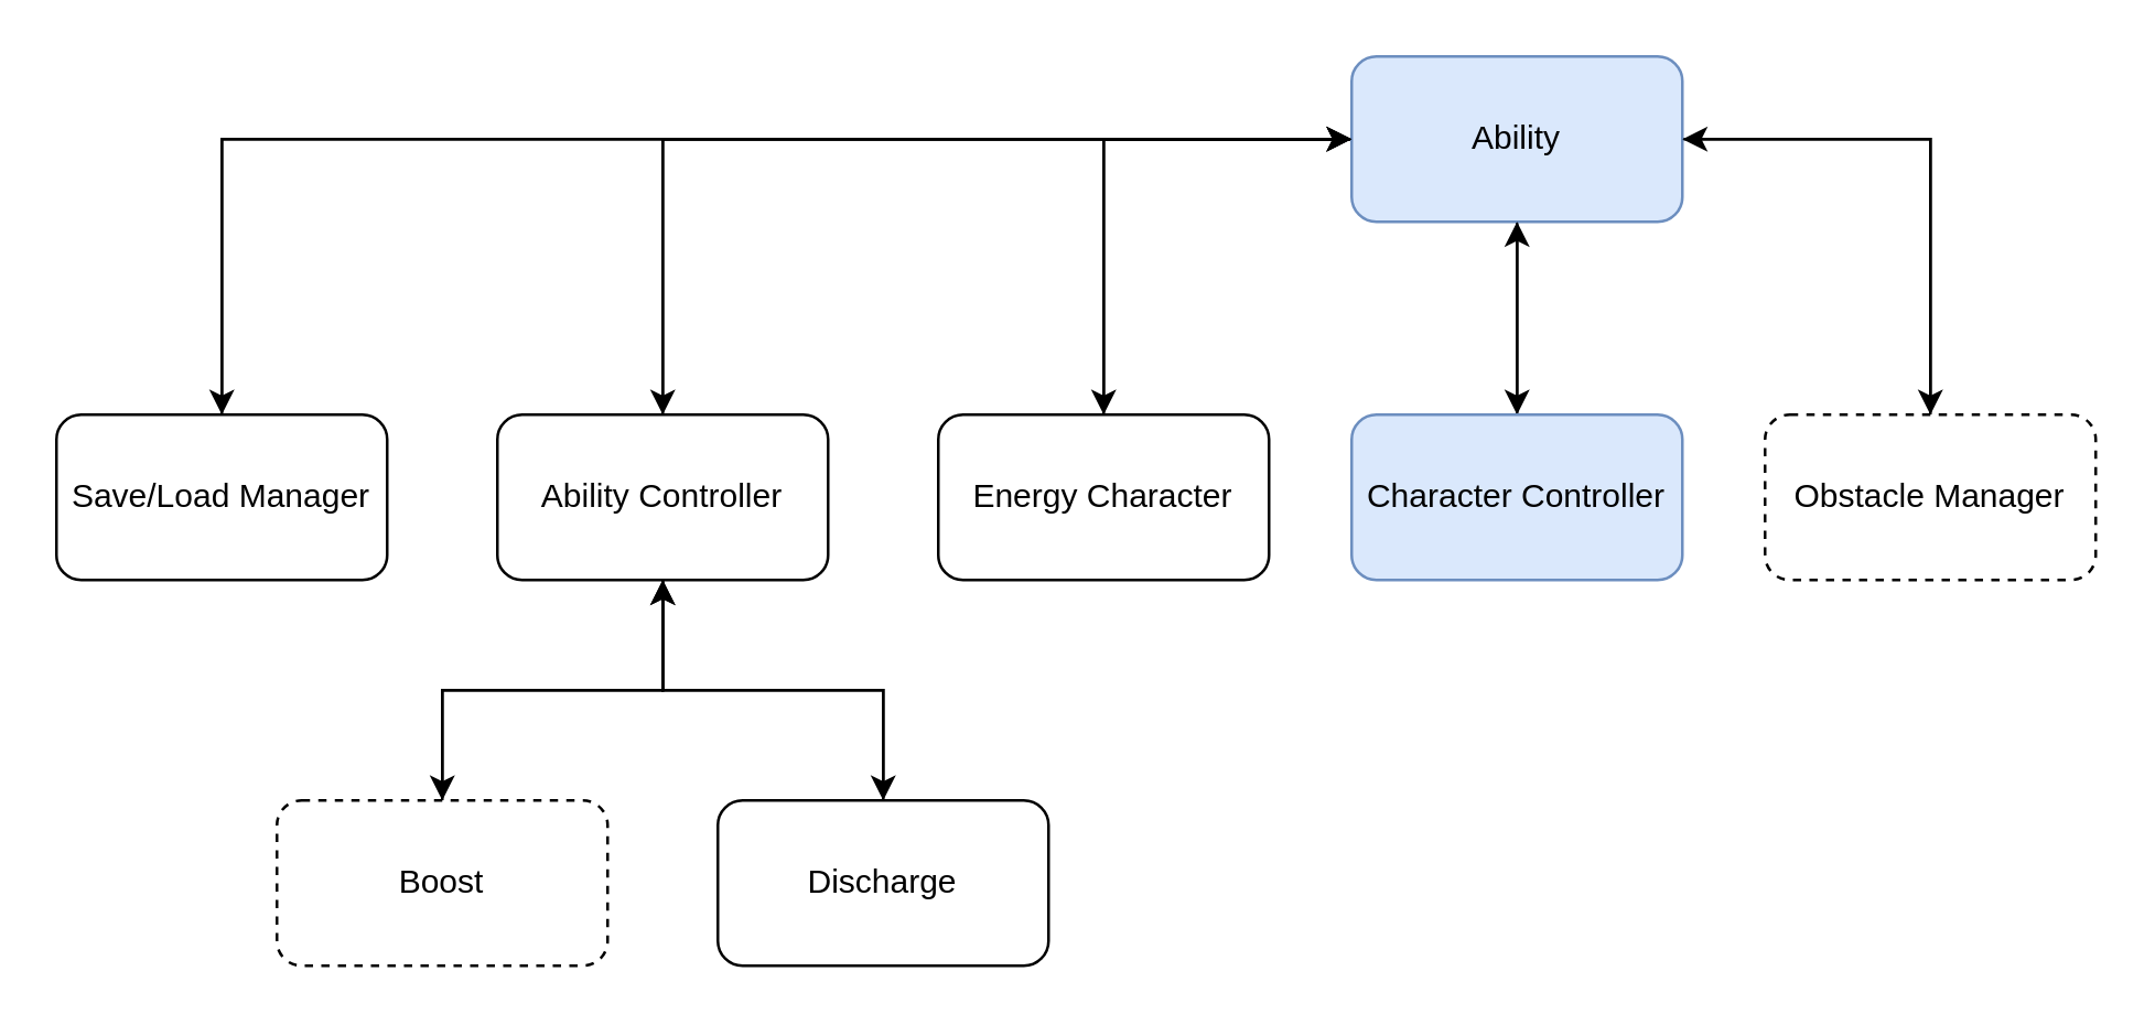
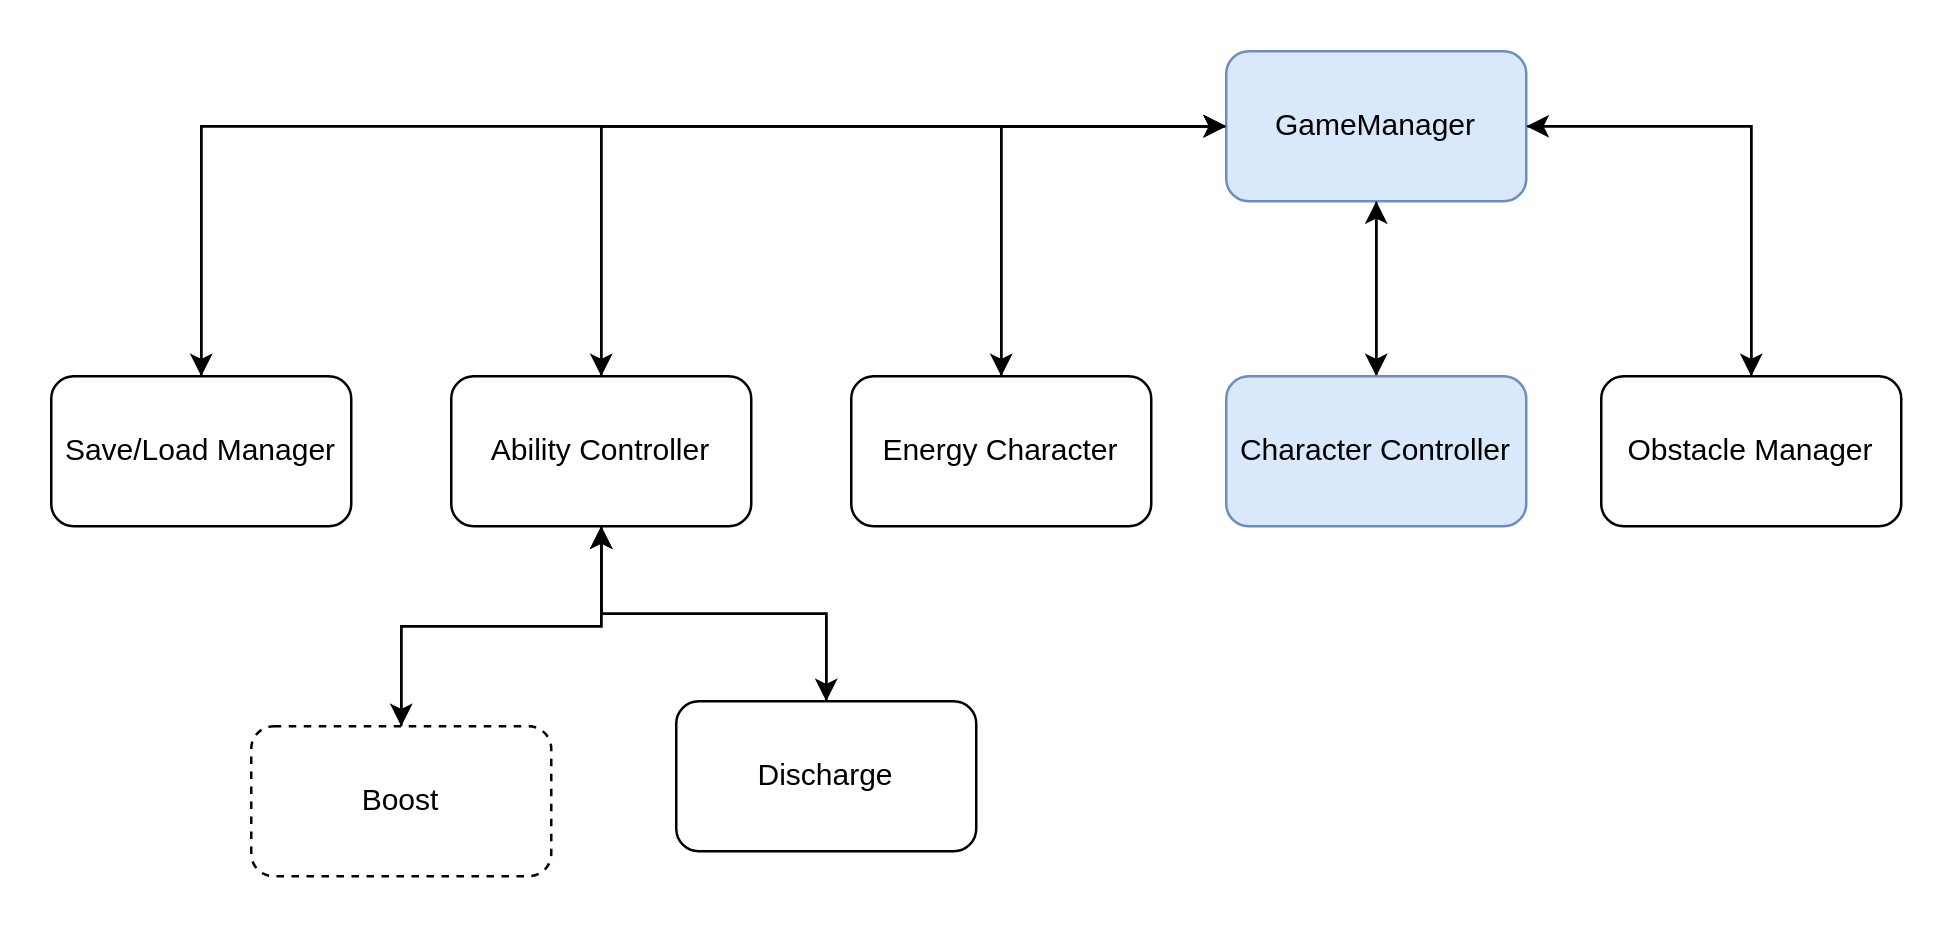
  <mxCell id="0" />
  <mxCell id="1" parent="0" />
  <mxCell id="2" style="edgeStyle=orthogonalEdgeStyle;rounded=0;orthogonalLoop=1;jettySize=auto;html=1;entryX=0.5;entryY=0;entryDx=0;entryDy=0;" parent="1" source="7" target="9" edge="1"><mxGeometry relative="1" as="geometry"><mxPoint x="680" y="150" as="targetPoint" /></mxGeometry></mxCell>
  <mxCell id="3" style="edgeStyle=orthogonalEdgeStyle;rounded=0;orthogonalLoop=1;jettySize=auto;html=1;entryX=0.5;entryY=0;entryDx=0;entryDy=0;" parent="1" source="7" target="11" edge="1"><mxGeometry relative="1" as="geometry" /></mxCell>
  <mxCell id="4" style="edgeStyle=orthogonalEdgeStyle;rounded=0;orthogonalLoop=1;jettySize=auto;html=1;entryX=0.5;entryY=0;entryDx=0;entryDy=0;" parent="1" source="7" target="14" edge="1"><mxGeometry relative="1" as="geometry" /></mxCell>
  <mxCell id="5" style="edgeStyle=orthogonalEdgeStyle;rounded=0;orthogonalLoop=1;jettySize=auto;html=1;entryX=0.5;entryY=0;entryDx=0;entryDy=0;" parent="1" source="7" target="17" edge="1"><mxGeometry relative="1" as="geometry" /></mxCell>
  <mxCell id="6" style="edgeStyle=orthogonalEdgeStyle;rounded=0;orthogonalLoop=1;jettySize=auto;html=1;entryX=0.5;entryY=0;entryDx=0;entryDy=0;" parent="1" source="7" target="21" edge="1"><mxGeometry relative="1" as="geometry" /></mxCell>
- <mxCell id="7" value="Ability" style="rounded=1;whiteSpace=wrap;html=1;fillColor=#dae8fc;strokeColor=#6c8ebf;" parent="1" vertex="1"><mxGeometry x="490" y="20" width="120" height="60" as="geometry" /></mxCell>
+ <mxCell id="7" value="GameManager" style="rounded=1;whiteSpace=wrap;html=1;fillColor=#dae8fc;strokeColor=#6c8ebf;" parent="1" vertex="1"><mxGeometry x="490" y="20" width="120" height="60" as="geometry" /></mxCell>
  <mxCell id="8" style="edgeStyle=orthogonalEdgeStyle;rounded=0;orthogonalLoop=1;jettySize=auto;html=1;entryX=0.5;entryY=1;entryDx=0;entryDy=0;exitX=0.5;exitY=0;exitDx=0;exitDy=0;" parent="1" source="9" target="7" edge="1"><mxGeometry relative="1" as="geometry" /></mxCell>
  <mxCell id="9" value="Character Controller" style="rounded=1;whiteSpace=wrap;html=1;fillColor=#dae8fc;strokeColor=#6c8ebf;" parent="1" vertex="1"><mxGeometry x="490" y="150" width="120" height="60" as="geometry" /></mxCell>
  <mxCell id="10" style="edgeStyle=orthogonalEdgeStyle;rounded=0;orthogonalLoop=1;jettySize=auto;html=1;entryX=0;entryY=0.5;entryDx=0;entryDy=0;exitX=0.5;exitY=0;exitDx=0;exitDy=0;" parent="1" source="11" target="7" edge="1"><mxGeometry relative="1" as="geometry" /></mxCell>
  <mxCell id="11" value="Energy Character" style="rounded=1;whiteSpace=wrap;html=1;" parent="1" vertex="1"><mxGeometry x="340" y="150" width="120" height="60" as="geometry" /></mxCell>
  <mxCell id="12" style="edgeStyle=orthogonalEdgeStyle;rounded=0;orthogonalLoop=1;jettySize=auto;html=1;entryX=0;entryY=0.5;entryDx=0;entryDy=0;exitX=0.5;exitY=0;exitDx=0;exitDy=0;" parent="1" source="14" target="7" edge="1"><mxGeometry relative="1" as="geometry" /></mxCell>
  <mxCell id="13" style="edgeStyle=orthogonalEdgeStyle;rounded=0;orthogonalLoop=1;jettySize=auto;html=1;exitX=0.5;exitY=1;exitDx=0;exitDy=0;entryX=0.5;entryY=0;entryDx=0;entryDy=0;" edge="1" parent="1" source="14" target="23"><mxGeometry relative="1" as="geometry"><mxPoint x="310" y="260" as="targetPoint" /></mxGeometry></mxCell>
  <mxCell id="14" value="Ability Controller" style="rounded=1;whiteSpace=wrap;html=1;" parent="1" vertex="1"><mxGeometry x="180" y="150" width="120" height="60" as="geometry" /></mxCell>
  <mxCell id="15" style="edgeStyle=orthogonalEdgeStyle;rounded=0;orthogonalLoop=1;jettySize=auto;html=1;entryX=0;entryY=0.5;entryDx=0;entryDy=0;exitX=0.5;exitY=0;exitDx=0;exitDy=0;" parent="1" source="17" target="7" edge="1"><mxGeometry relative="1" as="geometry" /></mxCell>
  <mxCell id="16" value="" style="edgeStyle=orthogonalEdgeStyle;rounded=0;orthogonalLoop=1;jettySize=auto;html=1;" parent="1" source="14" target="19" edge="1"><mxGeometry relative="1" as="geometry" /></mxCell>
  <mxCell id="17" value="Save/Load Manager" style="rounded=1;whiteSpace=wrap;html=1;" parent="1" vertex="1"><mxGeometry x="20" y="150" width="120" height="60" as="geometry" /></mxCell>
  <mxCell id="18" style="edgeStyle=orthogonalEdgeStyle;rounded=0;orthogonalLoop=1;jettySize=auto;html=1;" parent="1" source="19" target="14" edge="1"><mxGeometry relative="1" as="geometry" /></mxCell>
  <mxCell id="19" value="Boost" style="whiteSpace=wrap;html=1;rounded=1;dashed=1;" parent="1" vertex="1"><mxGeometry x="100" y="290" width="120" height="60" as="geometry" /></mxCell>
  <mxCell id="20" style="edgeStyle=orthogonalEdgeStyle;rounded=0;orthogonalLoop=1;jettySize=auto;html=1;entryX=1;entryY=0.5;entryDx=0;entryDy=0;exitX=0.5;exitY=0;exitDx=0;exitDy=0;" parent="1" source="21" target="7" edge="1"><mxGeometry relative="1" as="geometry" /></mxCell>
- <mxCell id="21" value="Obstacle Manager" style="rounded=1;whiteSpace=wrap;html=1;dashed=1;" parent="1" vertex="1"><mxGeometry x="640" y="150" width="120" height="60" as="geometry" /></mxCell>
+ <mxCell id="21" value="Obstacle Manager" style="rounded=1;whiteSpace=wrap;html=1;" parent="1" vertex="1"><mxGeometry x="640" y="150" width="120" height="60" as="geometry" /></mxCell>
  <mxCell id="22" style="edgeStyle=orthogonalEdgeStyle;rounded=0;orthogonalLoop=1;jettySize=auto;html=1;entryX=0.5;entryY=1;entryDx=0;entryDy=0;" edge="1" parent="1" source="23" target="14"><mxGeometry relative="1" as="geometry" /></mxCell>
- <mxCell id="23" value="Discharge" style="whiteSpace=wrap;html=1;rounded=1;" vertex="1" parent="1"><mxGeometry x="260" y="290" width="120" height="60" as="geometry" /></mxCell>
+ <mxCell id="23" value="Discharge" style="whiteSpace=wrap;html=1;rounded=1;" vertex="1" parent="1"><mxGeometry x="270" y="280" width="120" height="60" as="geometry" /></mxCell>
